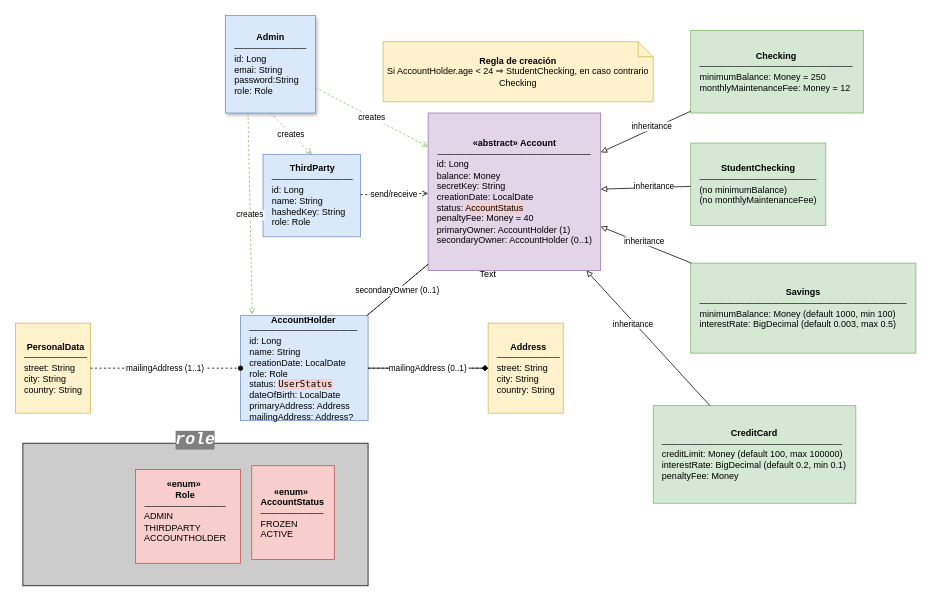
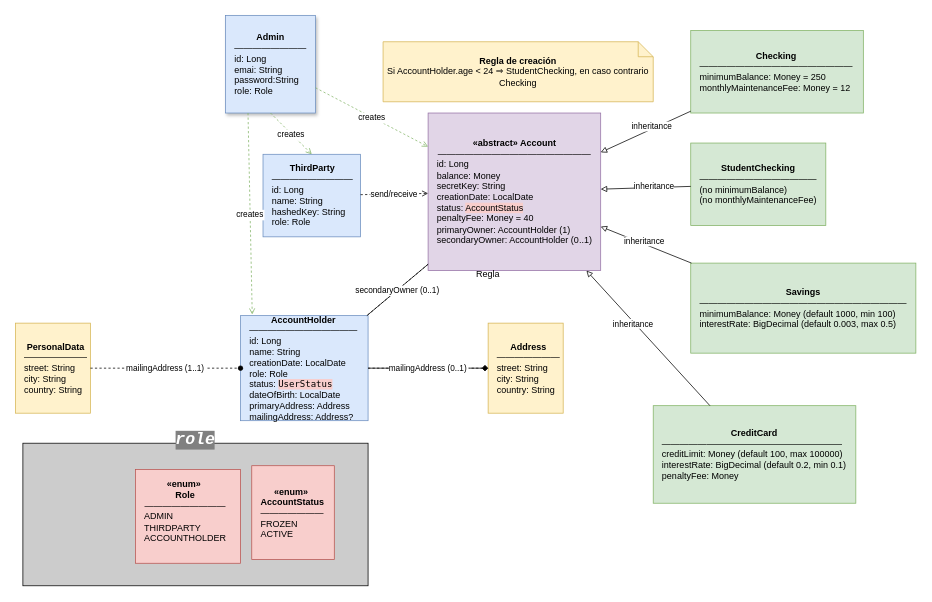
  <mxCell id="0" />
  <mxCell id="1" parent="0" />
  <mxCell id="2" value="&lt;div style=&quot;text-align: center;&quot;&gt;&lt;b style=&quot;background-color: transparent; color: light-dark(rgb(0, 0, 0), rgb(255, 255, 255));&quot;&gt;Admin&lt;/b&gt;&lt;/div&gt;&lt;div style=&quot;text-align: center;&quot;&gt;&lt;span style=&quot;background-color: transparent; color: light-dark(rgb(0, 0, 0), rgb(255, 255, 255));&quot;&gt;—&lt;/span&gt;&lt;span style=&quot;background-color: transparent; color: light-dark(rgb(0, 0, 0), rgb(255, 255, 255)); text-align: left;&quot;&gt;—&lt;/span&gt;&lt;span style=&quot;background-color: transparent; color: light-dark(rgb(0, 0, 0), rgb(255, 255, 255)); text-align: left;&quot;&gt;—&lt;/span&gt;&lt;span style=&quot;background-color: transparent; color: light-dark(rgb(0, 0, 0), rgb(255, 255, 255)); text-align: left;&quot;&gt;—&lt;/span&gt;&lt;span style=&quot;background-color: transparent; color: light-dark(rgb(0, 0, 0), rgb(255, 255, 255)); text-align: left;&quot;&gt;—&lt;/span&gt;&lt;span style=&quot;background-color: transparent; color: light-dark(rgb(0, 0, 0), rgb(255, 255, 255)); text-align: left;&quot;&gt;—&lt;/span&gt;&lt;span style=&quot;background-color: transparent; color: light-dark(rgb(0, 0, 0), rgb(255, 255, 255)); text-align: left;&quot;&gt;—&lt;/span&gt;&lt;span style=&quot;background-color: transparent; color: light-dark(rgb(0, 0, 0), rgb(255, 255, 255)); text-align: left;&quot;&gt;—&lt;/span&gt;&lt;/div&gt;id: Long&lt;br&gt;&lt;div&gt;emai: String&lt;/div&gt;&lt;div&gt;password:String&lt;/div&gt;&lt;div&gt;role: Role&lt;/div&gt;" style="shape=rectangle;whiteSpace=wrap;html=1;rounded=0;strokeWidth=1;fillColor=#dae8fc;strokeColor=#6c8ebf;shadow=1;glass=0;spacingLeft=10;spacingRight=10;align=left;" parent="1" vertex="1"><mxGeometry x="300" y="20" width="120" height="130" as="geometry" /></mxCell>
  <mxCell id="3" value="&lt;div style=&quot;text-align: center;&quot;&gt;&lt;b style=&quot;background-color: transparent; color: light-dark(rgb(0, 0, 0), rgb(255, 255, 255));&quot;&gt;AccountHolder&lt;/b&gt;&lt;/div&gt;&lt;div style=&quot;&quot;&gt;&lt;span style=&quot;background-color: transparent; color: light-dark(rgb(0, 0, 0), rgb(255, 255, 255)); text-align: left;&quot;&gt;—&lt;/span&gt;&lt;span style=&quot;background-color: transparent; color: light-dark(rgb(0, 0, 0), rgb(255, 255, 255)); text-align: left;&quot;&gt;—&lt;/span&gt;&lt;span style=&quot;background-color: transparent; color: light-dark(rgb(0, 0, 0), rgb(255, 255, 255)); text-align: left;&quot;&gt;—&lt;/span&gt;&lt;span style=&quot;background-color: transparent; color: light-dark(rgb(0, 0, 0), rgb(255, 255, 255)); text-align: left;&quot;&gt;—&lt;/span&gt;&lt;span style=&quot;background-color: transparent; color: light-dark(rgb(0, 0, 0), rgb(255, 255, 255)); text-align: left;&quot;&gt;—&lt;/span&gt;&lt;span style=&quot;background-color: transparent; color: light-dark(rgb(0, 0, 0), rgb(255, 255, 255)); text-align: left;&quot;&gt;—&lt;/span&gt;&lt;span style=&quot;background-color: transparent; color: light-dark(rgb(0, 0, 0), rgb(255, 255, 255)); text-align: left;&quot;&gt;—&lt;/span&gt;&lt;span style=&quot;background-color: transparent; color: light-dark(rgb(0, 0, 0), rgb(255, 255, 255)); text-align: left;&quot;&gt;—&lt;/span&gt;&lt;span style=&quot;background-color: transparent; color: light-dark(rgb(0, 0, 0), rgb(255, 255, 255)); text-align: left;&quot;&gt;—&lt;/span&gt;&lt;span style=&quot;background-color: transparent; color: light-dark(rgb(0, 0, 0), rgb(255, 255, 255));&quot;&gt;—&lt;/span&gt;&lt;span style=&quot;background-color: transparent; color: light-dark(rgb(0, 0, 0), rgb(255, 255, 255));&quot;&gt;—&lt;/span&gt;&lt;span style=&quot;background-color: transparent; color: light-dark(rgb(0, 0, 0), rgb(255, 255, 255));&quot;&gt;—&lt;/span&gt;&lt;/div&gt;&lt;div style=&quot;&quot;&gt;id: Long&lt;br&gt;&lt;/div&gt;&lt;div style=&quot;&quot;&gt;&lt;span style=&quot;background-color: transparent; color: light-dark(rgb(0, 0, 0), rgb(255, 255, 255));&quot;&gt;name: String&lt;/span&gt;&lt;/div&gt;&lt;div style=&quot;&quot;&gt;&lt;div&gt;creationDate: LocalDate&lt;/div&gt;&lt;div&gt;role: Role&lt;br&gt;status:&amp;nbsp;&lt;span style=&quot;font-family: &amp;quot;JetBrains Mono&amp;quot;, monospace; background-color: light-dark(rgb(248, 206, 204), rgb(237, 237, 237));&quot;&gt;&lt;font style=&quot;color: rgb(0, 0, 0);&quot;&gt;UserStatus&lt;/font&gt;&lt;/span&gt;&lt;/div&gt;&lt;/div&gt;dateOfBirth: LocalDate&lt;br&gt;primaryAddress: Address&lt;br&gt;mailingAddress: Address?" style="shape=rectangle;whiteSpace=wrap;html=1;rounded=0;strokeWidth=1;fillColor=#dae8fc;strokeColor=#6c8ebf;spacingLeft=10;spacingRight=10;labelPosition=center;verticalLabelPosition=middle;align=left;verticalAlign=middle;" parent="1" vertex="1"><mxGeometry x="320" y="420" width="170" height="140" as="geometry" /></mxCell>
  <mxCell id="4" value="&lt;div style=&quot;text-align: center;&quot;&gt;&lt;b style=&quot;background-color: transparent; color: light-dark(rgb(0, 0, 0), rgb(255, 255, 255));&quot;&gt;ThirdParty&lt;/b&gt;&lt;/div&gt;&lt;div style=&quot;&quot;&gt;—&lt;span style=&quot;background-color: transparent; color: light-dark(rgb(0, 0, 0), rgb(255, 255, 255));&quot;&gt;—&lt;/span&gt;&lt;span style=&quot;background-color: transparent; color: light-dark(rgb(0, 0, 0), rgb(255, 255, 255));&quot;&gt;—&lt;/span&gt;&lt;span style=&quot;background-color: transparent; color: light-dark(rgb(0, 0, 0), rgb(255, 255, 255));&quot;&gt;—&lt;/span&gt;&lt;span style=&quot;background-color: transparent; color: light-dark(rgb(0, 0, 0), rgb(255, 255, 255));&quot;&gt;—&lt;/span&gt;&lt;span style=&quot;background-color: transparent; color: light-dark(rgb(0, 0, 0), rgb(255, 255, 255));&quot;&gt;—&lt;/span&gt;&lt;span style=&quot;background-color: transparent; color: light-dark(rgb(0, 0, 0), rgb(255, 255, 255));&quot;&gt;—&lt;/span&gt;&lt;span style=&quot;background-color: transparent; color: light-dark(rgb(0, 0, 0), rgb(255, 255, 255));&quot;&gt;—&lt;/span&gt;&lt;span style=&quot;background-color: transparent; color: light-dark(rgb(0, 0, 0), rgb(255, 255, 255));&quot;&gt;—&lt;/span&gt;&lt;/div&gt;&lt;div&gt;id: Long&lt;br&gt;&lt;/div&gt;name: String&lt;br&gt;hashedKey: String&lt;div&gt;role: Role&lt;/div&gt;" style="shape=rectangle;whiteSpace=wrap;html=1;rounded=0;strokeWidth=1;fillColor=#dae8fc;strokeColor=#6c8ebf;align=left;spacingLeft=10;spacingRight=10;" parent="1" vertex="1"><mxGeometry x="350" y="205" width="130" height="110" as="geometry" /></mxCell>
  <mxCell id="5" value="&lt;div style=&quot;text-align: center;&quot;&gt;&lt;b style=&quot;background-color: transparent; color: light-dark(rgb(0, 0, 0), rgb(255, 255, 255));&quot;&gt;Address&lt;/b&gt;&lt;/div&gt;&lt;div style=&quot;text-align: center;&quot;&gt;&lt;span style=&quot;background-color: transparent; color: light-dark(rgb(0, 0, 0), rgb(255, 255, 255));&quot;&gt;———————&lt;/span&gt;&lt;/div&gt;&lt;div style=&quot;&quot;&gt;&lt;span style=&quot;background-color: transparent; color: light-dark(rgb(0, 0, 0), rgb(255, 255, 255));&quot;&gt;street: String&lt;/span&gt;&lt;/div&gt;city: String&lt;br&gt;country: String" style="shape=rectangle;whiteSpace=wrap;html=1;rounded=0;strokeWidth=1;fillColor=#fff2cc;strokeColor=#d6b656;align=left;spacingLeft=10;spacingRight=10;" parent="1" vertex="1"><mxGeometry x="650" y="430" width="100" height="120" as="geometry" /></mxCell>
  <mxCell id="6" value="&lt;div style=&quot;text-align: center;&quot;&gt;&lt;b style=&quot;background-color: transparent; color: light-dark(rgb(0, 0, 0), rgb(255, 255, 255));&quot;&gt;«abstract» Account&lt;/b&gt;&lt;/div&gt;&lt;div style=&quot;text-align: center;&quot;&gt;&lt;span style=&quot;background-color: transparent; color: light-dark(rgb(0, 0, 0), rgb(255, 255, 255));&quot;&gt;—&lt;/span&gt;&lt;span style=&quot;background-color: transparent; color: light-dark(rgb(0, 0, 0), rgb(255, 255, 255)); text-align: left;&quot;&gt;—&lt;/span&gt;&lt;span style=&quot;background-color: transparent; color: light-dark(rgb(0, 0, 0), rgb(255, 255, 255)); text-align: left;&quot;&gt;—&lt;/span&gt;&lt;span style=&quot;background-color: transparent; color: light-dark(rgb(0, 0, 0), rgb(255, 255, 255)); text-align: left;&quot;&gt;—&lt;/span&gt;&lt;span style=&quot;background-color: transparent; color: light-dark(rgb(0, 0, 0), rgb(255, 255, 255)); text-align: left;&quot;&gt;—&lt;/span&gt;&lt;span style=&quot;background-color: transparent; color: light-dark(rgb(0, 0, 0), rgb(255, 255, 255)); text-align: left;&quot;&gt;—&lt;/span&gt;&lt;span style=&quot;background-color: transparent; color: light-dark(rgb(0, 0, 0), rgb(255, 255, 255)); text-align: left;&quot;&gt;—&lt;/span&gt;&lt;span style=&quot;background-color: transparent; color: light-dark(rgb(0, 0, 0), rgb(255, 255, 255)); text-align: left;&quot;&gt;—&lt;/span&gt;&lt;span style=&quot;background-color: transparent; color: light-dark(rgb(0, 0, 0), rgb(255, 255, 255)); text-align: left;&quot;&gt;—&lt;/span&gt;&lt;span style=&quot;background-color: transparent; color: light-dark(rgb(0, 0, 0), rgb(255, 255, 255)); text-align: left;&quot;&gt;—&lt;/span&gt;&lt;span style=&quot;background-color: transparent; color: light-dark(rgb(0, 0, 0), rgb(255, 255, 255)); text-align: left;&quot;&gt;—&lt;/span&gt;&lt;span style=&quot;background-color: transparent; color: light-dark(rgb(0, 0, 0), rgb(255, 255, 255)); text-align: left;&quot;&gt;—&lt;/span&gt;&lt;span style=&quot;background-color: transparent; color: light-dark(rgb(0, 0, 0), rgb(255, 255, 255)); text-align: left;&quot;&gt;—&lt;/span&gt;&lt;span style=&quot;background-color: transparent; color: light-dark(rgb(0, 0, 0), rgb(255, 255, 255)); text-align: left;&quot;&gt;—&lt;/span&gt;&lt;span style=&quot;background-color: transparent; color: light-dark(rgb(0, 0, 0), rgb(255, 255, 255)); text-align: left;&quot;&gt;—&lt;/span&gt;&lt;span style=&quot;background-color: transparent; color: light-dark(rgb(0, 0, 0), rgb(255, 255, 255)); text-align: left;&quot;&gt;—&lt;/span&gt;&lt;span style=&quot;background-color: transparent; color: light-dark(rgb(0, 0, 0), rgb(255, 255, 255)); text-align: left;&quot;&gt;—&lt;/span&gt;&lt;/div&gt;id: Long&lt;br&gt;balance: Money&lt;br&gt;secretKey: String&lt;br&gt;creationDate: LocalDate&lt;br&gt;status: &lt;font style=&quot;background-color: light-dark(rgb(248, 206, 204), rgb(237, 237, 237)); color: light-dark(rgb(0, 0, 0), rgb(237, 237, 237));&quot;&gt;AccountStatus&lt;/font&gt;&lt;br&gt;penaltyFee: Money = 40&lt;br&gt;primaryOwner: AccountHolder (1)&lt;br&gt;secondaryOwner: AccountHolder (0..1)" style="shape=rectangle;whiteSpace=wrap;html=1;rounded=0;strokeWidth=1;fillColor=#e1d5e7;strokeColor=#9673a6;align=left;labelPosition=center;verticalLabelPosition=middle;verticalAlign=middle;spacingLeft=10;spacingRight=10;" parent="1" vertex="1"><mxGeometry x="570" y="150" width="230" height="210" as="geometry" /></mxCell>
  <mxCell id="7" value="&lt;div style=&quot;text-align: center;&quot;&gt;&lt;b style=&quot;background-color: transparent; color: light-dark(rgb(0, 0, 0), rgb(255, 255, 255));&quot;&gt;Checking&lt;/b&gt;&lt;/div&gt;—————————————————&lt;br&gt;minimumBalance: Money = 250&lt;br&gt;monthlyMaintenanceFee: Money = 12" style="shape=rectangle;whiteSpace=wrap;html=1;rounded=0;strokeWidth=1;fillColor=#d5e8d4;strokeColor=#82b366;align=left;spacingLeft=10;spacingRight=10;" parent="1" vertex="1"><mxGeometry x="920" y="40" width="230" height="110" as="geometry" /></mxCell>
  <mxCell id="8" value="&lt;div style=&quot;text-align: center;&quot;&gt;&lt;b style=&quot;background-color: transparent; color: light-dark(rgb(0, 0, 0), rgb(255, 255, 255));&quot;&gt;StudentChecking&lt;/b&gt;&lt;/div&gt;&lt;div style=&quot;text-align: center;&quot;&gt;&lt;span style=&quot;background-color: transparent; color: light-dark(rgb(0, 0, 0), rgb(255, 255, 255));&quot;&gt;—&lt;/span&gt;&lt;span style=&quot;background-color: transparent; color: light-dark(rgb(0, 0, 0), rgb(255, 255, 255)); text-align: left;&quot;&gt;—&lt;/span&gt;&lt;span style=&quot;background-color: transparent; color: light-dark(rgb(0, 0, 0), rgb(255, 255, 255)); text-align: left;&quot;&gt;—&lt;/span&gt;&lt;span style=&quot;background-color: transparent; color: light-dark(rgb(0, 0, 0), rgb(255, 255, 255)); text-align: left;&quot;&gt;—&lt;/span&gt;&lt;span style=&quot;background-color: transparent; color: light-dark(rgb(0, 0, 0), rgb(255, 255, 255)); text-align: left;&quot;&gt;—&lt;/span&gt;&lt;span style=&quot;background-color: transparent; color: light-dark(rgb(0, 0, 0), rgb(255, 255, 255)); text-align: left;&quot;&gt;—&lt;/span&gt;&lt;span style=&quot;background-color: transparent; color: light-dark(rgb(0, 0, 0), rgb(255, 255, 255)); text-align: left;&quot;&gt;—&lt;/span&gt;&lt;span style=&quot;background-color: transparent; color: light-dark(rgb(0, 0, 0), rgb(255, 255, 255)); text-align: left;&quot;&gt;—&lt;/span&gt;&lt;span style=&quot;background-color: transparent; color: light-dark(rgb(0, 0, 0), rgb(255, 255, 255)); text-align: left;&quot;&gt;—&lt;/span&gt;&lt;span style=&quot;background-color: transparent; color: light-dark(rgb(0, 0, 0), rgb(255, 255, 255)); text-align: left;&quot;&gt;—&lt;/span&gt;&lt;span style=&quot;background-color: transparent; color: light-dark(rgb(0, 0, 0), rgb(255, 255, 255)); text-align: left;&quot;&gt;—&lt;/span&gt;&lt;span style=&quot;background-color: transparent; color: light-dark(rgb(0, 0, 0), rgb(255, 255, 255)); text-align: left;&quot;&gt;—&lt;/span&gt;&lt;span style=&quot;background-color: transparent; color: light-dark(rgb(0, 0, 0), rgb(255, 255, 255)); text-align: left;&quot;&gt;—&lt;/span&gt;&lt;/div&gt;(no minimumBalance)&lt;br&gt;(no monthlyMaintenanceFee)" style="shape=rectangle;whiteSpace=wrap;html=1;rounded=0;strokeWidth=1;fillColor=#d5e8d4;strokeColor=#82b366;spacingLeft=10;spacingRight=10;align=left;" parent="1" vertex="1"><mxGeometry x="920" y="190" width="180" height="110" as="geometry" /></mxCell>
  <mxCell id="9" value="&lt;div style=&quot;text-align: center;&quot;&gt;&lt;b style=&quot;background-color: transparent; color: light-dark(rgb(0, 0, 0), rgb(255, 255, 255));&quot;&gt;Savings&lt;/b&gt;&lt;/div&gt;———————————————————————&lt;br&gt;minimumBalance: Money (default 1000, min 100)&lt;br&gt;interestRate: BigDecimal (default 0.003, max 0.5)" style="shape=rectangle;whiteSpace=wrap;html=1;rounded=0;strokeWidth=1;fillColor=#d5e8d4;strokeColor=#82b366;spacingLeft=10;spacingRight=10;align=left;" parent="1" vertex="1"><mxGeometry x="920" y="350" width="300" height="120" as="geometry" /></mxCell>
  <mxCell id="10" value="&lt;div style=&quot;text-align: center;&quot;&gt;&lt;b style=&quot;background-color: transparent; color: light-dark(rgb(0, 0, 0), rgb(255, 255, 255));&quot;&gt;CreditCard&lt;/b&gt;&lt;/div&gt;————————————————————&lt;br&gt;creditLimit: Money (default 100, max 100000)&lt;br&gt;interestRate: BigDecimal (default 0.2, min 0.1)&lt;br&gt;penaltyFee: Money" style="shape=rectangle;whiteSpace=wrap;html=1;rounded=0;strokeWidth=1;fillColor=#d5e8d4;strokeColor=#82b366;align=left;spacingLeft=10;spacingRight=10;" parent="1" vertex="1"><mxGeometry x="870" y="540" width="270" height="130" as="geometry" /></mxCell>
  <mxCell id="11" value="&lt;b&gt;Regla de creación&lt;/b&gt;&lt;br/&gt;Si AccountHolder.age &amp;lt; 24 ⇒ StudentChecking, en caso contrario Checking" style="shape=note;whiteSpace=wrap;html=1;rounded=0;strokeWidth=1;size=20;fillColor=#fff2cc;strokeColor=#d6b656;" parent="1" vertex="1"><mxGeometry x="510" y="55" width="360" height="80" as="geometry" /></mxCell>
  <mxCell id="12" value="" style="endArrow=block;endFill=0;strokeWidth=1;" parent="1" source="8" target="6" edge="1"><mxGeometry relative="1" as="geometry" /></mxCell>
  <mxCell id="13" value="inheritance" style="edgeLabel;html=1;align=center;verticalAlign=middle;resizable=0;points=[];" vertex="1" connectable="0" parent="12"><mxGeometry x="-0.185" y="-2" relative="1" as="geometry"><mxPoint as="offset" /></mxGeometry></mxCell>
  <mxCell id="14" value="" style="endArrow=block;endFill=0;strokeWidth=1;" parent="1" source="7" target="6" edge="1"><mxGeometry relative="1" as="geometry" /></mxCell>
  <mxCell id="15" value="inheritance" style="edgeLabel;html=1;align=center;verticalAlign=middle;resizable=0;points=[];" vertex="1" connectable="0" parent="14"><mxGeometry x="-0.158" y="-4" relative="1" as="geometry"><mxPoint as="offset" /></mxGeometry></mxCell>
  <mxCell id="16" value="" style="endArrow=block;endFill=0;strokeWidth=1;" parent="1" source="9" target="6" edge="1"><mxGeometry relative="1" as="geometry" /></mxCell>
  <mxCell id="17" value="inheritance" style="edgeLabel;html=1;align=center;verticalAlign=middle;resizable=0;points=[];" vertex="1" connectable="0" parent="16"><mxGeometry x="0.057" y="-4" relative="1" as="geometry"><mxPoint x="-1" as="offset" /></mxGeometry></mxCell>
  <mxCell id="18" value="" style="endArrow=block;endFill=0;strokeWidth=1;" parent="1" source="10" target="6" edge="1"><mxGeometry relative="1" as="geometry" /></mxCell>
  <mxCell id="19" value="inheritance" style="edgeLabel;html=1;align=center;verticalAlign=middle;resizable=0;points=[];" vertex="1" connectable="0" parent="18"><mxGeometry x="0.233" y="2" relative="1" as="geometry"><mxPoint as="offset" /></mxGeometry></mxCell>
  <mxCell id="20" value="primaryOwner (1)" style="endArrow=none;strokeWidth=1;" parent="1" source="6" target="3" edge="1"><mxGeometry relative="1" as="geometry" /></mxCell>
  <mxCell id="21" value="secondaryOwner (0..1)" style="endArrow=none;dashed=1;strokeWidth=1;" parent="1" source="6" target="3" edge="1"><mxGeometry relative="1" as="geometry" /></mxCell>
  <mxCell id="22" value="primaryAddress (1)" style="endArrow=diamond;endFill=1;strokeWidth=1;" parent="1" source="3" target="5" edge="1"><mxGeometry relative="1" as="geometry" /></mxCell>
  <mxCell id="23" value="mailingAddress (0..1)" style="endArrow=diamond;endFill=0;dashed=1;strokeWidth=1;" parent="1" source="3" target="5" edge="1"><mxGeometry relative="1" as="geometry" /></mxCell>
  <mxCell id="24" value="creates" style="endArrow=open;dashed=1;strokeWidth=1;fillColor=#d5e8d4;strokeColor=#82b366;" parent="1" source="2" target="6" edge="1"><mxGeometry relative="1" as="geometry" /></mxCell>
  <mxCell id="25" value="send/receive" style="endArrow=open;dashed=1;strokeWidth=1;" parent="1" source="4" target="6" edge="1"><mxGeometry relative="1" as="geometry" /></mxCell>
  <mxCell id="26" value="" style="rounded=0;whiteSpace=wrap;html=1;fillColor=#CCCCCC;" vertex="1" parent="1"><mxGeometry x="30" y="590" width="460" height="190" as="geometry" /></mxCell>
- <mxCell id="27" value="Text" style="text;html=1;align=center;verticalAlign=middle;whiteSpace=wrap;rounded=0;" vertex="1" parent="1"><mxGeometry x="620" y="350" width="60" height="30" as="geometry" /></mxCell>
+ <mxCell id="27" value="Regla" style="text;html=1;align=center;verticalAlign=middle;whiteSpace=wrap;rounded=0;" vertex="1" parent="1"><mxGeometry x="620" y="350" width="60" height="30" as="geometry" /></mxCell>
  <mxCell id="28" value="&lt;div style=&quot;text-align: center;&quot;&gt;&lt;b style=&quot;background-color: transparent; color: light-dark(rgb(0, 0, 0), rgb(255, 255, 255));&quot;&gt;«enum»&amp;nbsp;&lt;/b&gt;&lt;/div&gt;&lt;div&gt;&lt;div style=&quot;text-align: center;&quot;&gt;&lt;span style=&quot;background-color: transparent; color: light-dark(rgb(0, 0, 0), rgb(255, 255, 255)); text-align: left;&quot;&gt;&lt;b&gt;Role&lt;/b&gt;&lt;/span&gt;&lt;/div&gt;&lt;div style=&quot;text-align: center;&quot;&gt;&lt;span style=&quot;background-color: transparent; color: light-dark(rgb(0, 0, 0), rgb(255, 255, 255)); text-align: left;&quot;&gt;—&lt;/span&gt;&lt;span style=&quot;background-color: transparent; color: light-dark(rgb(0, 0, 0), rgb(255, 255, 255)); text-align: left;&quot;&gt;—&lt;/span&gt;&lt;span style=&quot;text-align: left;&quot;&gt;—&lt;/span&gt;&lt;span style=&quot;background-color: transparent; color: light-dark(rgb(0, 0, 0), rgb(255, 255, 255)); text-align: left;&quot;&gt;—&lt;/span&gt;&lt;span style=&quot;background-color: transparent; color: light-dark(rgb(0, 0, 0), rgb(255, 255, 255)); text-align: left;&quot;&gt;—&lt;/span&gt;&lt;span style=&quot;background-color: transparent; color: light-dark(rgb(0, 0, 0), rgb(255, 255, 255)); text-align: left;&quot;&gt;—&lt;/span&gt;&lt;span style=&quot;background-color: transparent; color: light-dark(rgb(0, 0, 0), rgb(255, 255, 255)); text-align: left;&quot;&gt;—&lt;/span&gt;&lt;span style=&quot;background-color: transparent; color: light-dark(rgb(0, 0, 0), rgb(255, 255, 255)); text-align: left;&quot;&gt;—&lt;/span&gt;&lt;span style=&quot;background-color: transparent; color: light-dark(rgb(0, 0, 0), rgb(255, 255, 255)); text-align: left;&quot;&gt;—&lt;/span&gt;&lt;/div&gt;ADMIN&lt;/div&gt;&lt;div&gt;THIRDPARTY&lt;/div&gt;&lt;div&gt;ACCOUNTHOLDER&lt;/div&gt;&lt;div&gt;&lt;br&gt;&lt;/div&gt;" style="shape=rectangle;whiteSpace=wrap;html=1;rounded=0;strokeWidth=1;fillColor=#f8cecc;strokeColor=#b85450;align=left;spacingLeft=10;spacingRight=10;" vertex="1" parent="1"><mxGeometry x="180" y="625" width="140" height="125" as="geometry" /></mxCell>
  <mxCell id="29" value="&lt;div style=&quot;text-align: center;&quot;&gt;&lt;b style=&quot;background-color: transparent; color: light-dark(rgb(0, 0, 0), rgb(255, 255, 255));&quot;&gt;«enum»&amp;nbsp;&lt;/b&gt;&lt;/div&gt;&lt;div&gt;&lt;div style=&quot;text-align: center;&quot;&gt;&lt;b style=&quot;background-color: transparent; color: light-dark(rgb(0, 0, 0), rgb(255, 255, 255));&quot;&gt;AccountStatus&lt;/b&gt;&lt;/div&gt;—&lt;span style=&quot;background-color: transparent; color: light-dark(rgb(0, 0, 0), rgb(255, 255, 255));&quot;&gt;—&lt;/span&gt;&lt;span style=&quot;background-color: transparent; color: light-dark(rgb(0, 0, 0), rgb(255, 255, 255));&quot;&gt;—&lt;/span&gt;&lt;span style=&quot;background-color: transparent; color: light-dark(rgb(0, 0, 0), rgb(255, 255, 255));&quot;&gt;—&lt;/span&gt;&lt;span style=&quot;background-color: transparent; color: light-dark(rgb(0, 0, 0), rgb(255, 255, 255));&quot;&gt;—&lt;/span&gt;&lt;span style=&quot;background-color: transparent; color: light-dark(rgb(0, 0, 0), rgb(255, 255, 255));&quot;&gt;—&lt;/span&gt;&lt;span style=&quot;background-color: transparent; color: light-dark(rgb(0, 0, 0), rgb(255, 255, 255));&quot;&gt;—&lt;/span&gt;&lt;br&gt;FROZEN&lt;/div&gt;&lt;div&gt;ACTIVE&lt;/div&gt;" style="shape=rectangle;whiteSpace=wrap;html=1;rounded=0;strokeWidth=1;fillColor=#f8cecc;strokeColor=#b85450;align=left;spacingLeft=10;spacingRight=10;" vertex="1" parent="1"><mxGeometry x="335" y="620" width="110" height="125" as="geometry" /></mxCell>
  <mxCell id="30" value="&lt;h1&gt;&lt;font face=&quot;Courier New&quot; style=&quot;font-size: 22px; color: rgb(255, 255, 255);&quot;&gt;&lt;i style=&quot;background-color: rgb(128, 128, 128);&quot;&gt;role&lt;/i&gt;&lt;/font&gt;&lt;/h1&gt;" style="text;html=1;align=center;verticalAlign=middle;whiteSpace=wrap;rounded=0;" vertex="1" parent="1"><mxGeometry x="220" y="570" width="80" height="30" as="geometry" /></mxCell>
  <mxCell id="31" value="creates" style="endArrow=open;dashed=1;strokeWidth=1;exitX=0.5;exitY=1;exitDx=0;exitDy=0;entryX=0.5;entryY=0;entryDx=0;entryDy=0;fillColor=#d5e8d4;strokeColor=#82b366;" edge="1" parent="1" source="2" target="4"><mxGeometry x="0.007" relative="1" as="geometry"><mxPoint x="90" y="90" as="sourcePoint" /><mxPoint x="240" y="169" as="targetPoint" /><mxPoint as="offset" /></mxGeometry></mxCell>
  <mxCell id="32" value="creates" style="endArrow=open;dashed=1;strokeWidth=1;exitX=0.25;exitY=1;exitDx=0;exitDy=0;entryX=0.092;entryY=-0.011;entryDx=0;entryDy=0;entryPerimeter=0;fillColor=#d5e8d4;strokeColor=#82b366;" edge="1" parent="1" source="2" target="3"><mxGeometry x="0.007" relative="1" as="geometry"><mxPoint x="370" y="190" as="sourcePoint" /><mxPoint x="415" y="245" as="targetPoint" /><mxPoint as="offset" /></mxGeometry></mxCell>
  <mxCell id="33" value="&lt;div style=&quot;text-align: center;&quot;&gt;&lt;b style=&quot;background-color: transparent; color: light-dark(rgb(0, 0, 0), rgb(255, 255, 255));&quot;&gt;PersonalData&lt;/b&gt;&lt;/div&gt;&lt;div style=&quot;text-align: center;&quot;&gt;&lt;span style=&quot;background-color: transparent; color: light-dark(rgb(0, 0, 0), rgb(255, 255, 255));&quot;&gt;———————&lt;/span&gt;&lt;/div&gt;&lt;div style=&quot;&quot;&gt;&lt;span style=&quot;background-color: transparent; color: light-dark(rgb(0, 0, 0), rgb(255, 255, 255));&quot;&gt;street: String&lt;/span&gt;&lt;/div&gt;city: String&lt;br&gt;country: String" style="shape=rectangle;whiteSpace=wrap;html=1;rounded=0;strokeWidth=1;fillColor=#fff2cc;strokeColor=#d6b656;align=left;spacingLeft=10;spacingRight=10;" vertex="1" parent="1"><mxGeometry x="20" y="430" width="100" height="120" as="geometry" /></mxCell>
  <mxCell id="34" value="mailingAddress (1..1)" style="endArrow=oval;endFill=1;dashed=1;strokeWidth=1;exitX=1;exitY=0.5;exitDx=0;exitDy=0;entryX=0;entryY=0.5;entryDx=0;entryDy=0;" edge="1" parent="1" source="33" target="3"><mxGeometry relative="1" as="geometry"><mxPoint x="590" y="490" as="sourcePoint" /><mxPoint x="750" y="490" as="targetPoint" /><Array as="points" /></mxGeometry></mxCell>
